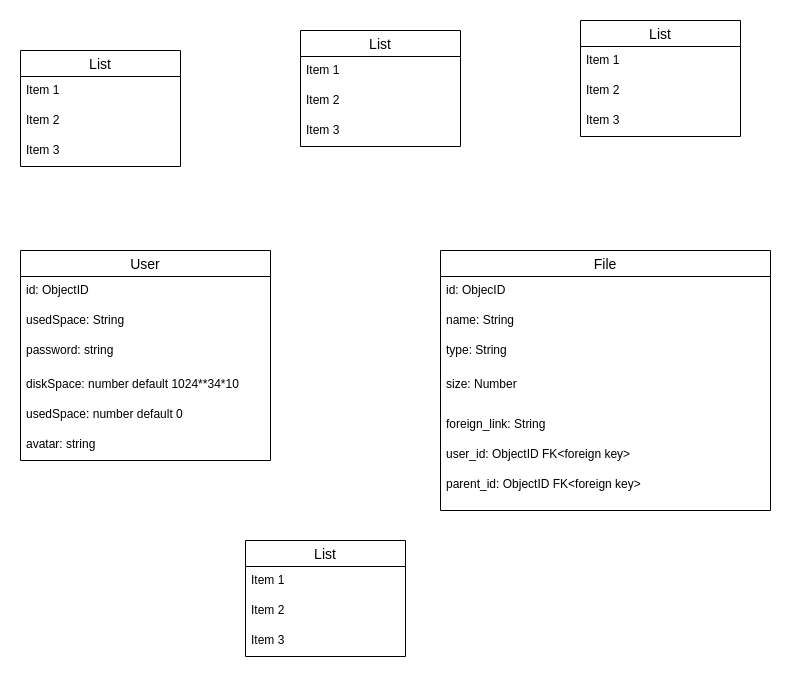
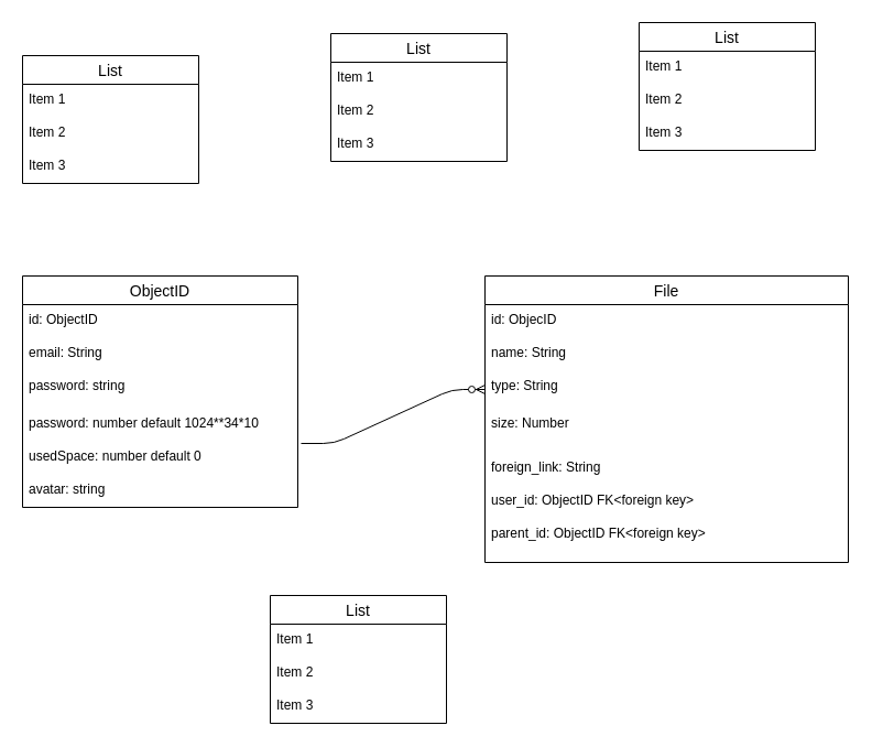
  <mxCell id="0" />
  <mxCell id="1" parent="0" />
- <mxCell id="2" value="User" style="swimlane;fontStyle=0;childLayout=stackLayout;horizontal=1;startSize=26;horizontalStack=0;resizeParent=1;resizeParentMax=0;resizeLast=0;collapsible=1;marginBottom=0;align=center;fontSize=14;strokeColor=#000000;" vertex="1" parent="1"><mxGeometry x="20" y="250" width="250" height="210" as="geometry" /></mxCell>
+ <mxCell id="2" value="ObjectID" style="swimlane;fontStyle=0;childLayout=stackLayout;horizontal=1;startSize=26;horizontalStack=0;resizeParent=1;resizeParentMax=0;resizeLast=0;collapsible=1;marginBottom=0;align=center;fontSize=14;strokeColor=#000000;" vertex="1" parent="1"><mxGeometry x="20" y="250" width="250" height="210" as="geometry" /></mxCell>
  <mxCell id="3" value="id: ObjectID&#10;" style="text;strokeColor=none;fillColor=none;spacingLeft=4;spacingRight=4;overflow=hidden;rotatable=0;points=[[0,0.5],[1,0.5]];portConstraint=eastwest;fontSize=12;" vertex="1" parent="2"><mxGeometry y="26" width="250" height="30" as="geometry" /></mxCell>
- <mxCell id="4" value="usedSpace: String" style="text;strokeColor=none;fillColor=none;spacingLeft=4;spacingRight=4;overflow=hidden;rotatable=0;points=[[0,0.5],[1,0.5]];portConstraint=eastwest;fontSize=12;" vertex="1" parent="2"><mxGeometry y="56" width="250" height="30" as="geometry" /></mxCell>
+ <mxCell id="4" value="email: String" style="text;strokeColor=none;fillColor=none;spacingLeft=4;spacingRight=4;overflow=hidden;rotatable=0;points=[[0,0.5],[1,0.5]];portConstraint=eastwest;fontSize=12;" vertex="1" parent="2"><mxGeometry y="56" width="250" height="30" as="geometry" /></mxCell>
  <mxCell id="5" value="password: string" style="text;fillColor=none;spacingLeft=4;spacingRight=4;overflow=hidden;rotatable=0;points=[[0,0.5],[1,0.5]];portConstraint=eastwest;fontSize=12;strokeColor=none;" vertex="1" parent="2"><mxGeometry y="86" width="250" height="34" as="geometry" /></mxCell>
- <mxCell id="6" value="diskSpace: number default 1024**34*10&#10;" style="text;strokeColor=none;fillColor=none;spacingLeft=4;spacingRight=4;overflow=hidden;rotatable=0;points=[[0,0.5],[1,0.5]];portConstraint=eastwest;fontSize=12;" vertex="1" parent="2"><mxGeometry y="120" width="250" height="30" as="geometry" /></mxCell>
+ <mxCell id="6" value="password: number default 1024**34*10&#10;" style="text;strokeColor=none;fillColor=none;spacingLeft=4;spacingRight=4;overflow=hidden;rotatable=0;points=[[0,0.5],[1,0.5]];portConstraint=eastwest;fontSize=12;" vertex="1" parent="2"><mxGeometry y="120" width="250" height="30" as="geometry" /></mxCell>
  <mxCell id="7" value="usedSpace: number default 0 " style="text;strokeColor=none;fillColor=none;spacingLeft=4;spacingRight=4;overflow=hidden;rotatable=0;points=[[0,0.5],[1,0.5]];portConstraint=eastwest;fontSize=12;" vertex="1" parent="2"><mxGeometry y="150" width="250" height="30" as="geometry" /></mxCell>
  <mxCell id="8" value="avatar: string" style="text;strokeColor=none;fillColor=none;spacingLeft=4;spacingRight=4;overflow=hidden;rotatable=0;points=[[0,0.5],[1,0.5]];portConstraint=eastwest;fontSize=12;" vertex="1" parent="2"><mxGeometry y="180" width="250" height="30" as="geometry" /></mxCell>
  <mxCell id="9" value="File" style="swimlane;fontStyle=0;childLayout=stackLayout;horizontal=1;startSize=26;horizontalStack=0;resizeParent=1;resizeParentMax=0;resizeLast=0;collapsible=1;marginBottom=0;align=center;fontSize=14;strokeColor=#000000;" vertex="1" parent="1"><mxGeometry x="440" y="250" width="330" height="260" as="geometry" /></mxCell>
  <mxCell id="10" value="id: ObjecID" style="text;strokeColor=none;fillColor=none;spacingLeft=4;spacingRight=4;overflow=hidden;rotatable=0;points=[[0,0.5],[1,0.5]];portConstraint=eastwest;fontSize=12;" vertex="1" parent="9"><mxGeometry y="26" width="330" height="30" as="geometry" /></mxCell>
  <mxCell id="11" value="name: String" style="text;strokeColor=none;fillColor=none;spacingLeft=4;spacingRight=4;overflow=hidden;rotatable=0;points=[[0,0.5],[1,0.5]];portConstraint=eastwest;fontSize=12;" vertex="1" parent="9"><mxGeometry y="56" width="330" height="30" as="geometry" /></mxCell>
  <mxCell id="12" value="type: String" style="text;strokeColor=none;fillColor=none;spacingLeft=4;spacingRight=4;overflow=hidden;rotatable=0;points=[[0,0.5],[1,0.5]];portConstraint=eastwest;fontSize=12;" vertex="1" parent="9"><mxGeometry y="86" width="330" height="34" as="geometry" /></mxCell>
  <mxCell id="13" value="size: Number" style="text;strokeColor=none;fillColor=none;spacingLeft=4;spacingRight=4;overflow=hidden;rotatable=0;points=[[0,0.5],[1,0.5]];portConstraint=eastwest;fontSize=12;" vertex="1" parent="9"><mxGeometry y="120" width="330" height="40" as="geometry" /></mxCell>
  <mxCell id="14" value="foreign_link: String&#10;" style="text;strokeColor=none;fillColor=none;spacingLeft=4;spacingRight=4;overflow=hidden;rotatable=0;points=[[0,0.5],[1,0.5]];portConstraint=eastwest;fontSize=12;" vertex="1" parent="9"><mxGeometry y="160" width="330" height="30" as="geometry" /></mxCell>
  <mxCell id="15" value="user_id: ObjectID FK&lt;foreign key&gt;" style="text;strokeColor=none;fillColor=none;spacingLeft=4;spacingRight=4;overflow=hidden;rotatable=0;points=[[0,0.5],[1,0.5]];portConstraint=eastwest;fontSize=12;" vertex="1" parent="9"><mxGeometry y="190" width="330" height="30" as="geometry" /></mxCell>
  <mxCell id="16" value="parent_id: ObjectID FK&lt;foreign key&gt;" style="text;strokeColor=none;fillColor=none;spacingLeft=4;spacingRight=4;overflow=hidden;rotatable=0;points=[[0,0.5],[1,0.5]];portConstraint=eastwest;fontSize=12;" vertex="1" parent="9"><mxGeometry y="220" width="330" height="40" as="geometry" /></mxCell>
+ <mxCell id="17" value="" style="edgeStyle=entityRelationEdgeStyle;fontSize=12;html=1;endArrow=ERzeroToMany;endFill=1;entryX=0;entryY=0.5;entryDx=0;entryDy=0;exitX=1.012;exitY=0.067;exitDx=0;exitDy=0;exitPerimeter=0;" edge="1" parent="1" source="7" target="12"><mxGeometry width="100" height="100" relative="1" as="geometry"><mxPoint x="290" y="405" as="sourcePoint" /><mxPoint x="390" y="305" as="targetPoint" /></mxGeometry></mxCell>
  <mxCell id="18" value="List" style="swimlane;fontStyle=0;childLayout=stackLayout;horizontal=1;startSize=26;horizontalStack=0;resizeParent=1;resizeParentMax=0;resizeLast=0;collapsible=1;marginBottom=0;align=center;fontSize=14;strokeColor=#000000;" vertex="1" parent="1"><mxGeometry x="580" y="20" width="160" height="116" as="geometry" /></mxCell>
  <mxCell id="19" value="Item 1" style="text;strokeColor=none;fillColor=none;spacingLeft=4;spacingRight=4;overflow=hidden;rotatable=0;points=[[0,0.5],[1,0.5]];portConstraint=eastwest;fontSize=12;" vertex="1" parent="18"><mxGeometry y="26" width="160" height="30" as="geometry" /></mxCell>
  <mxCell id="20" value="Item 2" style="text;strokeColor=none;fillColor=none;spacingLeft=4;spacingRight=4;overflow=hidden;rotatable=0;points=[[0,0.5],[1,0.5]];portConstraint=eastwest;fontSize=12;" vertex="1" parent="18"><mxGeometry y="56" width="160" height="30" as="geometry" /></mxCell>
  <mxCell id="21" value="Item 3" style="text;strokeColor=none;fillColor=none;spacingLeft=4;spacingRight=4;overflow=hidden;rotatable=0;points=[[0,0.5],[1,0.5]];portConstraint=eastwest;fontSize=12;" vertex="1" parent="18"><mxGeometry y="86" width="160" height="30" as="geometry" /></mxCell>
  <mxCell id="22" value="List" style="swimlane;fontStyle=0;childLayout=stackLayout;horizontal=1;startSize=26;horizontalStack=0;resizeParent=1;resizeParentMax=0;resizeLast=0;collapsible=1;marginBottom=0;align=center;fontSize=14;strokeColor=#000000;" vertex="1" parent="1"><mxGeometry x="300" y="30" width="160" height="116" as="geometry" /></mxCell>
  <mxCell id="23" value="Item 1" style="text;strokeColor=none;fillColor=none;spacingLeft=4;spacingRight=4;overflow=hidden;rotatable=0;points=[[0,0.5],[1,0.5]];portConstraint=eastwest;fontSize=12;" vertex="1" parent="22"><mxGeometry y="26" width="160" height="30" as="geometry" /></mxCell>
  <mxCell id="24" value="Item 2" style="text;strokeColor=none;fillColor=none;spacingLeft=4;spacingRight=4;overflow=hidden;rotatable=0;points=[[0,0.5],[1,0.5]];portConstraint=eastwest;fontSize=12;" vertex="1" parent="22"><mxGeometry y="56" width="160" height="30" as="geometry" /></mxCell>
  <mxCell id="25" value="Item 3" style="text;strokeColor=none;fillColor=none;spacingLeft=4;spacingRight=4;overflow=hidden;rotatable=0;points=[[0,0.5],[1,0.5]];portConstraint=eastwest;fontSize=12;" vertex="1" parent="22"><mxGeometry y="86" width="160" height="30" as="geometry" /></mxCell>
  <mxCell id="26" value="List" style="swimlane;fontStyle=0;childLayout=stackLayout;horizontal=1;startSize=26;horizontalStack=0;resizeParent=1;resizeParentMax=0;resizeLast=0;collapsible=1;marginBottom=0;align=center;fontSize=14;strokeColor=#000000;" vertex="1" parent="1"><mxGeometry x="20" y="50" width="160" height="116" as="geometry" /></mxCell>
  <mxCell id="27" value="Item 1" style="text;strokeColor=none;fillColor=none;spacingLeft=4;spacingRight=4;overflow=hidden;rotatable=0;points=[[0,0.5],[1,0.5]];portConstraint=eastwest;fontSize=12;" vertex="1" parent="26"><mxGeometry y="26" width="160" height="30" as="geometry" /></mxCell>
  <mxCell id="28" value="Item 2" style="text;strokeColor=none;fillColor=none;spacingLeft=4;spacingRight=4;overflow=hidden;rotatable=0;points=[[0,0.5],[1,0.5]];portConstraint=eastwest;fontSize=12;" vertex="1" parent="26"><mxGeometry y="56" width="160" height="30" as="geometry" /></mxCell>
  <mxCell id="29" value="Item 3" style="text;strokeColor=none;fillColor=none;spacingLeft=4;spacingRight=4;overflow=hidden;rotatable=0;points=[[0,0.5],[1,0.5]];portConstraint=eastwest;fontSize=12;" vertex="1" parent="26"><mxGeometry y="86" width="160" height="30" as="geometry" /></mxCell>
  <mxCell id="30" value="List" style="swimlane;fontStyle=0;childLayout=stackLayout;horizontal=1;startSize=26;horizontalStack=0;resizeParent=1;resizeParentMax=0;resizeLast=0;collapsible=1;marginBottom=0;align=center;fontSize=14;strokeColor=#000000;" vertex="1" parent="1"><mxGeometry x="245" y="540" width="160" height="116" as="geometry" /></mxCell>
  <mxCell id="31" value="Item 1" style="text;strokeColor=none;fillColor=none;spacingLeft=4;spacingRight=4;overflow=hidden;rotatable=0;points=[[0,0.5],[1,0.5]];portConstraint=eastwest;fontSize=12;" vertex="1" parent="30"><mxGeometry y="26" width="160" height="30" as="geometry" /></mxCell>
  <mxCell id="32" value="Item 2" style="text;strokeColor=none;fillColor=none;spacingLeft=4;spacingRight=4;overflow=hidden;rotatable=0;points=[[0,0.5],[1,0.5]];portConstraint=eastwest;fontSize=12;" vertex="1" parent="30"><mxGeometry y="56" width="160" height="30" as="geometry" /></mxCell>
  <mxCell id="33" value="Item 3" style="text;strokeColor=none;fillColor=none;spacingLeft=4;spacingRight=4;overflow=hidden;rotatable=0;points=[[0,0.5],[1,0.5]];portConstraint=eastwest;fontSize=12;" vertex="1" parent="30"><mxGeometry y="86" width="160" height="30" as="geometry" /></mxCell>
